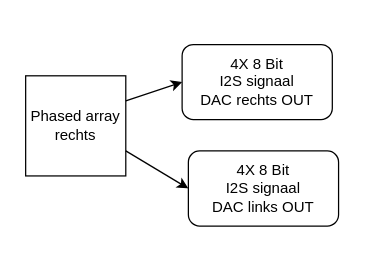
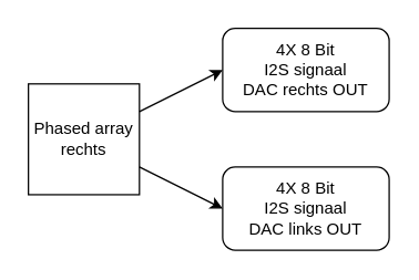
  <mxCell id="0" />
  <mxCell id="1" parent="0" />
  <mxCell id="2" value="Phased array&lt;br&gt;rechts" style="whiteSpace=wrap;html=1;aspect=fixed;" vertex="1" parent="1"><mxGeometry x="20" y="60" width="80" height="80" as="geometry" /></mxCell>
- <mxCell id="3" value="4X 8 Bit&lt;br&gt;I2S signaal&lt;br&gt;DAC rechts OUT" style="rounded=1;whiteSpace=wrap;html=1;" vertex="1" parent="1"><mxGeometry x="145" y="35" width="120" height="60" as="geometry" /></mxCell>
- <mxCell id="4" value="4X 8 Bit&lt;br&gt;I2S signaal&lt;br&gt;DAC links OUT" style="rounded=1;whiteSpace=wrap;html=1;" vertex="1" parent="1"><mxGeometry x="150" y="120" width="120" height="60" as="geometry" /></mxCell>
+ <mxCell id="3" value="4X 8 Bit&lt;br&gt;I2S signaal&lt;br&gt;DAC rechts OUT" style="rounded=1;whiteSpace=wrap;html=1;" vertex="1" parent="1"><mxGeometry x="160" y="20" width="120" height="60" as="geometry" /></mxCell>
+ <mxCell id="4" value="4X 8 Bit&lt;br&gt;I2S signaal&lt;br&gt;DAC links OUT" style="rounded=1;whiteSpace=wrap;html=1;" vertex="1" parent="1"><mxGeometry x="160" y="120" width="120" height="60" as="geometry" /></mxCell>
  <mxCell id="5" value="" style="endArrow=classic;html=1;rounded=0;exitX=1;exitY=0.25;exitDx=0;exitDy=0;entryX=0;entryY=0.5;entryDx=0;entryDy=0;" edge="1" parent="1" source="2" target="3"><mxGeometry width="50" height="50" relative="1" as="geometry"><mxPoint x="100" y="180" as="sourcePoint" /><mxPoint x="150" y="130" as="targetPoint" /></mxGeometry></mxCell>
  <mxCell id="6" value="" style="endArrow=classic;html=1;rounded=0;exitX=1;exitY=0.75;exitDx=0;exitDy=0;entryX=0;entryY=0.5;entryDx=0;entryDy=0;" edge="1" parent="1" source="2" target="4"><mxGeometry width="50" height="50" relative="1" as="geometry"><mxPoint x="100" y="180" as="sourcePoint" /><mxPoint x="150" y="130" as="targetPoint" /></mxGeometry></mxCell>
